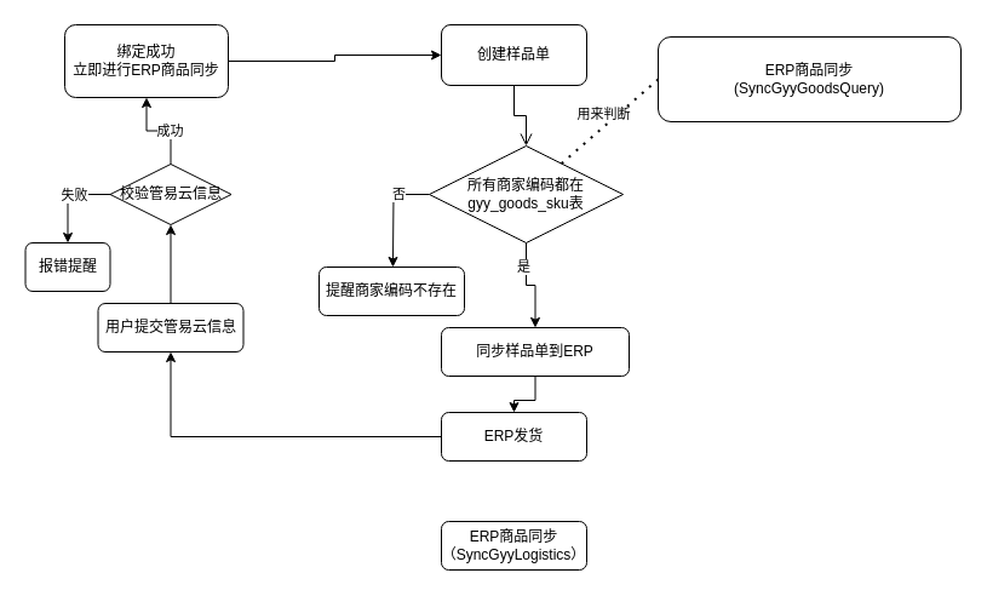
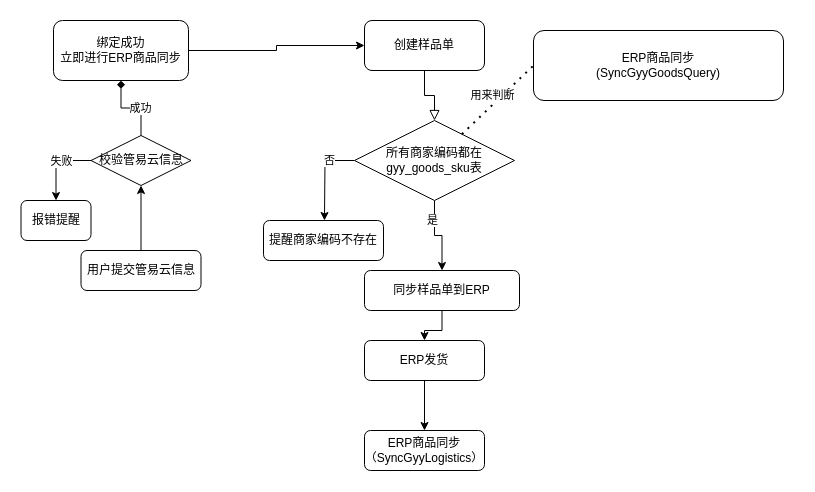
  <mxCell id="0" />
  <mxCell id="1" parent="0" />
- <mxCell id="2" value="" style="rounded=0;html=1;jettySize=auto;orthogonalLoop=1;fontSize=11;endArrow=open;endFill=0;endSize=8;strokeWidth=1;shadow=0;labelBackgroundColor=none;edgeStyle=orthogonalEdgeStyle;entryX=0.5;entryY=0;entryDx=0;entryDy=0;" parent="1" source="3" target="13" edge="1"><mxGeometry relative="1" as="geometry"><mxPoint x="464" y="120" as="targetPoint" /></mxGeometry></mxCell>
+ <mxCell id="2" value="" style="rounded=0;html=1;jettySize=auto;orthogonalLoop=1;fontSize=11;endArrow=block;endFill=0;endSize=8;strokeWidth=1;shadow=0;labelBackgroundColor=none;edgeStyle=orthogonalEdgeStyle;entryX=0.5;entryY=0;entryDx=0;entryDy=0;" parent="1" source="3" target="13" edge="1"><mxGeometry relative="1" as="geometry"><mxPoint x="464" y="120" as="targetPoint" /></mxGeometry></mxCell>
  <mxCell id="3" value="创建样品单" style="rounded=1;whiteSpace=wrap;html=1;fontSize=12;glass=0;strokeWidth=1;shadow=0;" parent="1" vertex="1"><mxGeometry x="364" y="20" width="120" height="50" as="geometry" /></mxCell>
- <mxCell id="4" style="edgeStyle=orthogonalEdgeStyle;rounded=0;orthogonalLoop=1;jettySize=auto;html=1;" parent="1" source="5" target="18" edge="1"><mxGeometry relative="1" as="geometry" /></mxCell>
+ <mxCell id="4" style="edgeStyle=orthogonalEdgeStyle;rounded=0;orthogonalLoop=1;jettySize=auto;html=1;entryX=0.5;entryY=0;entryDx=0;entryDy=0;" parent="1" source="5" target="17" edge="1"><mxGeometry relative="1" as="geometry" /></mxCell>
  <mxCell id="5" value="ERP发货" style="rounded=1;whiteSpace=wrap;html=1;fontSize=12;glass=0;strokeWidth=1;shadow=0;" parent="1" vertex="1"><mxGeometry x="364" y="340" width="120" height="40" as="geometry" /></mxCell>
- <mxCell id="6" value="ERP商品同步&lt;br&gt;(SyncGyyGoodsQuery)" style="rounded=1;whiteSpace=wrap;html=1;fontSize=12;glass=0;strokeWidth=1;shadow=0;" parent="1" vertex="1"><mxGeometry x="543" y="30" width="250" height="70" as="geometry" /></mxCell>
+ <mxCell id="6" value="ERP商品同步&lt;br&gt;(SyncGyyGoodsQuery)" style="rounded=1;whiteSpace=wrap;html=1;fontSize=12;glass=0;strokeWidth=1;shadow=0;" parent="1" vertex="1"><mxGeometry x="533" y="30" width="250" height="70" as="geometry" /></mxCell>
  <mxCell id="7" style="edgeStyle=orthogonalEdgeStyle;rounded=0;orthogonalLoop=1;jettySize=auto;html=1;entryX=0.5;entryY=0;entryDx=0;entryDy=0;" parent="1" source="8" target="5" edge="1"><mxGeometry relative="1" as="geometry" /></mxCell>
  <mxCell id="8" value="同步样品单到ERP" style="rounded=1;whiteSpace=wrap;html=1;fontSize=12;glass=0;strokeWidth=1;shadow=0;" parent="1" vertex="1"><mxGeometry x="364" y="270" width="155" height="40" as="geometry" /></mxCell>
  <mxCell id="9" style="edgeStyle=orthogonalEdgeStyle;rounded=0;orthogonalLoop=1;jettySize=auto;html=1;exitX=0.5;exitY=1;exitDx=0;exitDy=0;entryX=0.5;entryY=0;entryDx=0;entryDy=0;" parent="1" source="13" target="8" edge="1"><mxGeometry relative="1" as="geometry"><mxPoint x="424" y="240" as="targetPoint" /></mxGeometry></mxCell>
  <mxCell id="10" value="是" style="edgeLabel;html=1;align=center;verticalAlign=middle;resizable=0;points=[];" parent="9" vertex="1" connectable="0"><mxGeometry x="-0.506" y="-3" relative="1" as="geometry"><mxPoint as="offset" /></mxGeometry></mxCell>
  <mxCell id="11" style="edgeStyle=orthogonalEdgeStyle;rounded=0;orthogonalLoop=1;jettySize=auto;html=1;exitX=0;exitY=0.5;exitDx=0;exitDy=0;entryX=0.508;entryY=0;entryDx=0;entryDy=0;entryPerimeter=0;" parent="1" source="13" edge="1"><mxGeometry relative="1" as="geometry"><mxPoint x="323.96" y="220" as="targetPoint" /></mxGeometry></mxCell>
  <mxCell id="12" value="否" style="edgeLabel;html=1;align=center;verticalAlign=middle;resizable=0;points=[];" parent="11" vertex="1" connectable="0"><mxGeometry x="-0.425" y="-1" relative="1" as="geometry"><mxPoint as="offset" /></mxGeometry></mxCell>
  <mxCell id="13" value="所有商家编码都在gyy_goods_sku表" style="rhombus;whiteSpace=wrap;html=1;" parent="1" vertex="1"><mxGeometry x="354" y="120" width="160" height="80" as="geometry" /></mxCell>
  <mxCell id="14" value="提醒商家编码不存在" style="rounded=1;whiteSpace=wrap;html=1;fontSize=12;glass=0;strokeWidth=1;shadow=0;" parent="1" vertex="1"><mxGeometry x="263" y="220" width="120" height="40" as="geometry" /></mxCell>
  <mxCell id="15" value="" style="endArrow=none;dashed=1;html=1;dashPattern=1 3;strokeWidth=2;rounded=0;entryX=0;entryY=0.5;entryDx=0;entryDy=0;" parent="1" source="13" target="6" edge="1"><mxGeometry width="50" height="50" relative="1" as="geometry"><mxPoint x="403" y="240" as="sourcePoint" /><mxPoint x="503" y="30" as="targetPoint" /></mxGeometry></mxCell>
  <mxCell id="16" value="用来判断" style="edgeLabel;html=1;align=center;verticalAlign=middle;resizable=0;points=[];" parent="15" vertex="1" connectable="0"><mxGeometry x="-0.003" y="8" relative="1" as="geometry"><mxPoint as="offset" /></mxGeometry></mxCell>
  <mxCell id="17" value="ERP商品同步&lt;br style=&quot;border-color: var(--border-color);&quot;&gt;（SyncGyyLogistics）" style="rounded=1;whiteSpace=wrap;html=1;fontSize=12;glass=0;strokeWidth=1;shadow=0;" parent="1" vertex="1"><mxGeometry x="364" y="430" width="120" height="40" as="geometry" /></mxCell>
  <mxCell id="18" value="用户提交管易云信息" style="rounded=1;whiteSpace=wrap;html=1;fontSize=12;glass=0;strokeWidth=1;shadow=0;" parent="1" vertex="1"><mxGeometry x="80.5" y="250" width="120" height="40" as="geometry" /></mxCell>
- <mxCell id="19" style="edgeStyle=orthogonalEdgeStyle;rounded=0;orthogonalLoop=1;jettySize=auto;html=1;entryX=0.5;entryY=1;entryDx=0;entryDy=0;exitX=0.5;exitY=0;exitDx=0;exitDy=0;" parent="1" source="26" target="22" edge="1"><mxGeometry relative="1" as="geometry"><mxPoint x="141" y="130" as="sourcePoint" /></mxGeometry></mxCell>
+ <mxCell id="19" style="edgeStyle=orthogonalEdgeStyle;rounded=0;orthogonalLoop=1;jettySize=auto;html=1;entryX=0.5;entryY=1;entryDx=0;entryDy=0;exitX=0.5;exitY=0;exitDx=0;exitDy=0;endArrow=diamond;" parent="1" source="26" target="22" edge="1"><mxGeometry relative="1" as="geometry"><mxPoint x="141" y="130" as="sourcePoint" /></mxGeometry></mxCell>
  <mxCell id="20" value="成功" style="edgeLabel;html=1;align=center;verticalAlign=middle;resizable=0;points=[];" parent="19" vertex="1" connectable="0"><mxGeometry x="-0.232" relative="1" as="geometry"><mxPoint as="offset" /></mxGeometry></mxCell>
  <mxCell id="21" style="edgeStyle=orthogonalEdgeStyle;rounded=0;orthogonalLoop=1;jettySize=auto;html=1;entryX=0;entryY=0.5;entryDx=0;entryDy=0;" parent="1" source="22" target="3" edge="1"><mxGeometry relative="1" as="geometry" /></mxCell>
  <mxCell id="22" value="绑定成功&lt;br&gt;立即进行ERP商品同步" style="rounded=1;whiteSpace=wrap;html=1;fontSize=12;glass=0;strokeWidth=1;shadow=0;" parent="1" vertex="1"><mxGeometry x="53" y="20" width="135" height="60" as="geometry" /></mxCell>
  <mxCell id="23" value="" style="edgeStyle=orthogonalEdgeStyle;rounded=0;orthogonalLoop=1;jettySize=auto;html=1;entryX=0.5;entryY=1;entryDx=0;entryDy=0;" parent="1" source="18" target="26" edge="1"><mxGeometry relative="1" as="geometry"><mxPoint x="140.5" y="160" as="targetPoint" /><mxPoint x="141" y="230" as="sourcePoint" /></mxGeometry></mxCell>
  <mxCell id="24" style="edgeStyle=orthogonalEdgeStyle;rounded=0;orthogonalLoop=1;jettySize=auto;html=1;exitX=0;exitY=0.5;exitDx=0;exitDy=0;entryX=0.5;entryY=0;entryDx=0;entryDy=0;" parent="1" source="26" target="27" edge="1"><mxGeometry relative="1" as="geometry" /></mxCell>
  <mxCell id="25" value="失败" style="edgeLabel;html=1;align=center;verticalAlign=middle;resizable=0;points=[];" parent="24" vertex="1" connectable="0"><mxGeometry x="-0.208" relative="1" as="geometry"><mxPoint as="offset" /></mxGeometry></mxCell>
  <mxCell id="26" value="校验管易云信息" style="rhombus;whiteSpace=wrap;html=1;" parent="1" vertex="1"><mxGeometry x="90.5" y="135" width="100" height="50" as="geometry" /></mxCell>
  <mxCell id="27" value="报错提醒" style="rounded=1;whiteSpace=wrap;html=1;fontSize=12;glass=0;strokeWidth=1;shadow=0;" parent="1" vertex="1"><mxGeometry x="20.5" y="200" width="70" height="40" as="geometry" /></mxCell>
